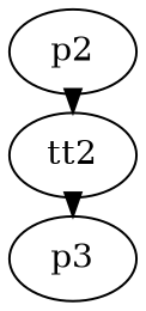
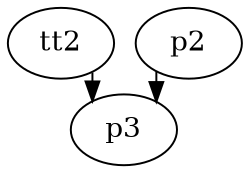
  digraph {
    nodesep=0.15
    rankdir=TB
    ranksep=0.02
    splines=ortho
    n1 [label=tt2]
    p2
    p3
    n1 -> p3
-   p2 -> n1
+   p2 -> p3
  }
